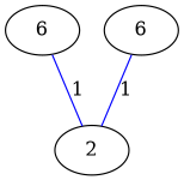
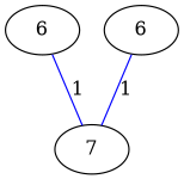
  graph {
    edge [color=blue]
    n1 [label=6]
-   n2 [label=2]
+   n2 [label=7]
    n3 [label=6]
    n1 -- n2 [label=1]
    n3 -- n2 [label=1]
  }
